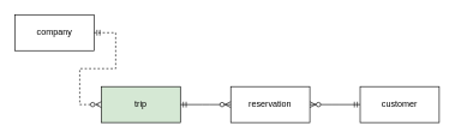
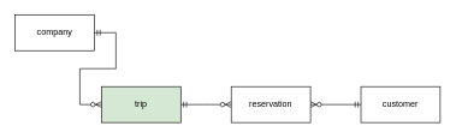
  <mxCell id="0" />
  <mxCell id="1" parent="0" />
  <mxCell id="2" value="company" style="html=1;whiteSpace=wrap;" vertex="1" parent="1"><mxGeometry x="20" y="20" width="110" height="50" as="geometry" /></mxCell>
  <mxCell id="3" value="reservation" style="html=1;whiteSpace=wrap;" vertex="1" parent="1"><mxGeometry x="320" y="120" width="110" height="50" as="geometry" /></mxCell>
  <mxCell id="4" value="trip" style="html=1;whiteSpace=wrap;fillColor=#d5e8d4;" vertex="1" parent="1"><mxGeometry x="140" y="120" width="110" height="50" as="geometry" /></mxCell>
  <mxCell id="5" value="customer" style="html=1;whiteSpace=wrap;" vertex="1" parent="1"><mxGeometry x="500" y="120" width="110" height="50" as="geometry" /></mxCell>
- <mxCell id="6" value="" style="edgeStyle=entityRelationEdgeStyle;fontSize=12;html=1;endArrow=ERzeroToMany;startArrow=ERmandOne;rounded=0;dashed=1;" edge="1" parent="1" source="2" target="4"><mxGeometry width="100" height="100" relative="1" as="geometry"><mxPoint x="220" y="170" as="sourcePoint" /><mxPoint x="320" y="70" as="targetPoint" /></mxGeometry></mxCell>
+ <mxCell id="6" value="" style="edgeStyle=entityRelationEdgeStyle;fontSize=12;html=1;endArrow=ERzeroToMany;startArrow=ERmandOne;rounded=0;" edge="1" parent="1" source="2" target="4"><mxGeometry width="100" height="100" relative="1" as="geometry"><mxPoint x="220" y="170" as="sourcePoint" /><mxPoint x="320" y="70" as="targetPoint" /></mxGeometry></mxCell>
  <mxCell id="7" value="" style="edgeStyle=entityRelationEdgeStyle;fontSize=12;html=1;endArrow=ERzeroToMany;startArrow=ERmandOne;rounded=0;" edge="1" parent="1" source="4" target="3"><mxGeometry width="100" height="100" relative="1" as="geometry"><mxPoint x="140" y="45" as="sourcePoint" /><mxPoint x="150" y="155" as="targetPoint" /></mxGeometry></mxCell>
  <mxCell id="8" value="" style="edgeStyle=entityRelationEdgeStyle;fontSize=12;html=1;endArrow=ERzeroToMany;startArrow=ERmandOne;rounded=0;" edge="1" parent="1" source="5" target="3"><mxGeometry width="100" height="100" relative="1" as="geometry"><mxPoint x="260" y="155" as="sourcePoint" /><mxPoint x="330" y="155" as="targetPoint" /></mxGeometry></mxCell>
